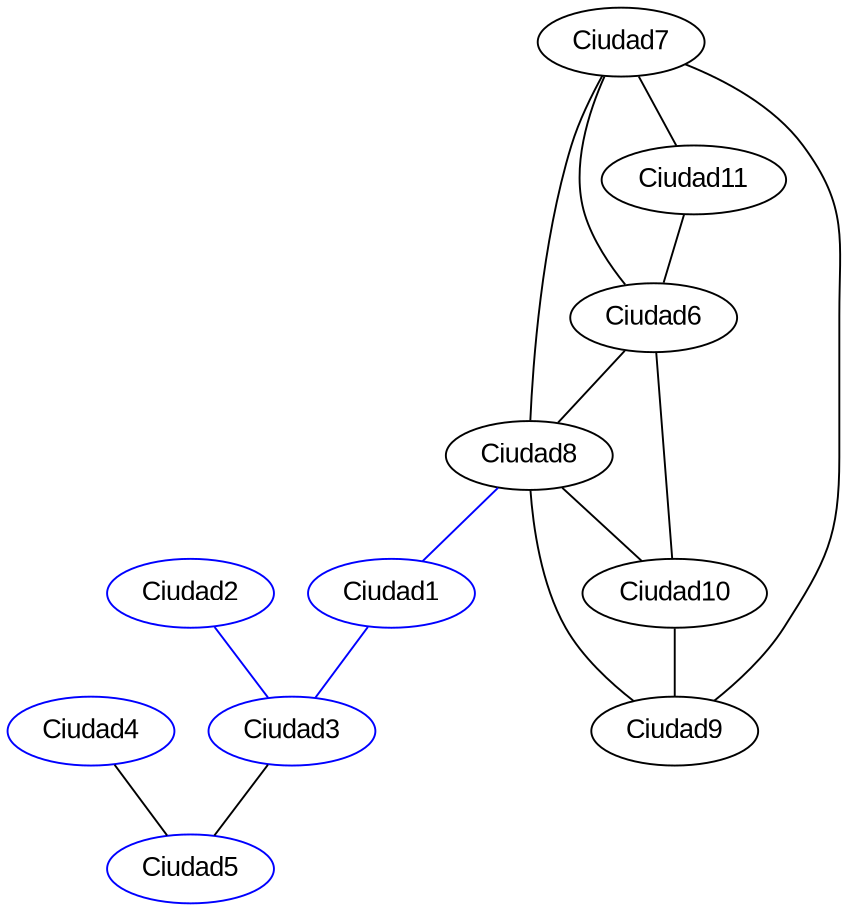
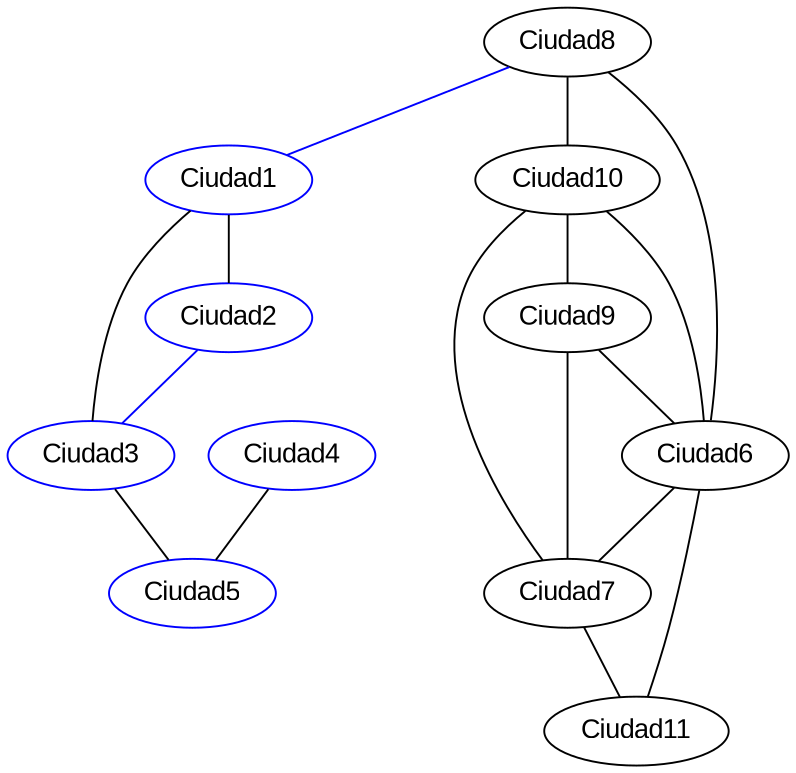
  strict graph {
    fontname="Liberation Sans"
    node [fontname="Liberation Sans"]
    edge [fontname="Liberation Sans"]
    n1 [color=blue label=Ciudad1]
    n2 [color=blue label=Ciudad2]
    n3 [color=blue label=Ciudad3]
    n4 [color=blue label=Ciudad5]
    n5 [color=blue label=Ciudad4]
    n6 [label=Ciudad6]
    n7 [label=Ciudad7]
    n8 [label=Ciudad8]
    n9 [label=Ciudad10]
    n10 [label=Ciudad9]
    n11 [label=Ciudad11]
-   n1 -- n3 [color=blue]
+   n1 -- n2
+   n1 -- n3 [color=black]
    n2 -- n3 [color=blue]
    n3 -- n4
    n5 -- n4 [color=black]
    n6 -- n7
    n6 -- n8
    n6 -- n9
-   n7 -- n8
+   n7 -- n9
    n7 -- n10
    n7 -- n11
    n8 -- n1 [color=blue]
    n8 -- n9
    n9 -- n10
-   n10 -- n8
+   n10 -- n6
    n11 -- n6
  }
